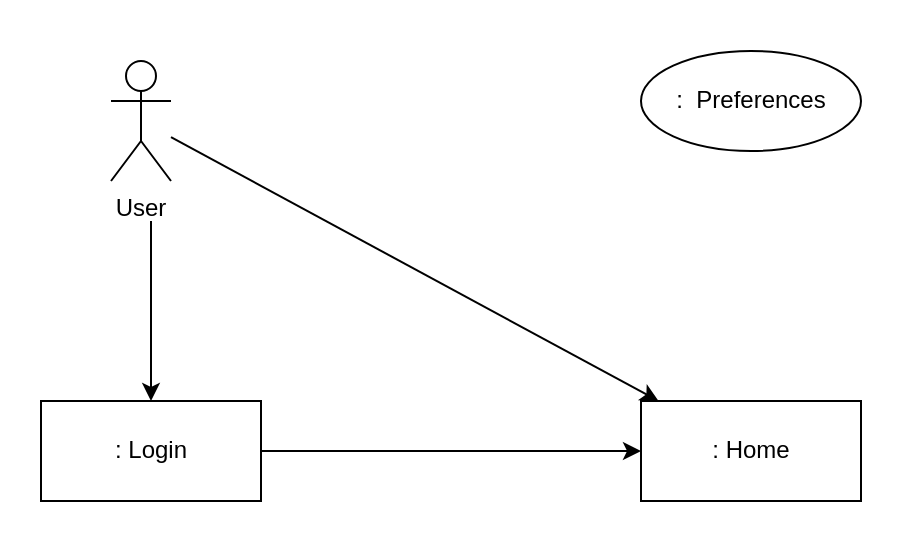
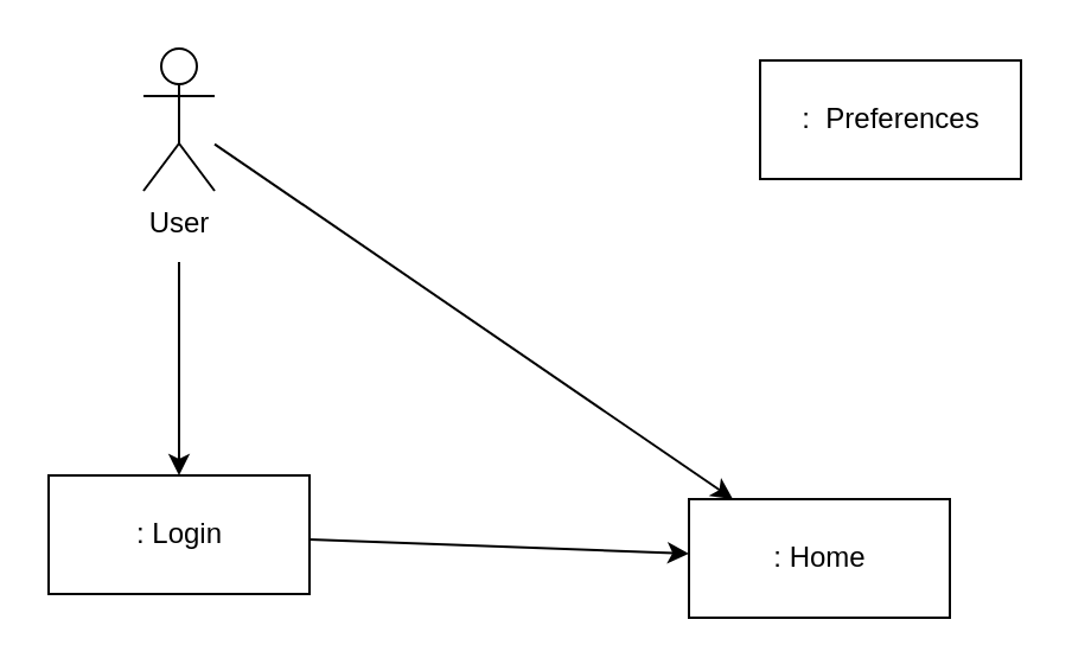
  <mxCell id="0" />
  <mxCell id="1" parent="0" />
  <mxCell id="2" style="edgeStyle=none;html=1;" edge="1" parent="1" source="4" target="8"><mxGeometry relative="1" as="geometry" /></mxCell>
  <mxCell id="3" style="edgeStyle=none;html=1;" edge="1" parent="1" target="7"><mxGeometry relative="1" as="geometry"><mxPoint x="75" y="110" as="sourcePoint" /></mxGeometry></mxCell>
- <mxCell id="4" value="User" style="shape=umlActor;verticalLabelPosition=bottom;verticalAlign=top;html=1;" vertex="1" parent="1"><mxGeometry x="55" y="30" width="30" height="60" as="geometry" /></mxCell>
- <mxCell id="5" value=":&amp;nbsp; Preferences" style="ellipse;html=1;" vertex="1" parent="1"><mxGeometry x="320" y="25" width="110" height="50" as="geometry" /></mxCell>
+ <mxCell id="4" value="User" style="shape=umlActor;verticalLabelPosition=bottom;verticalAlign=top;html=1;" vertex="1" parent="1"><mxGeometry x="60" y="20" width="30" height="60" as="geometry" /></mxCell>
+ <mxCell id="5" value=":&amp;nbsp; Preferences" style="html=1;" vertex="1" parent="1"><mxGeometry x="320" y="25" width="110" height="50" as="geometry" /></mxCell>
  <mxCell id="6" style="edgeStyle=none;html=1;" edge="1" parent="1" source="7" target="8"><mxGeometry relative="1" as="geometry" /></mxCell>
  <mxCell id="7" value=": Login" style="html=1;" vertex="1" parent="1"><mxGeometry x="20" y="200" width="110" height="50" as="geometry" /></mxCell>
- <mxCell id="8" value=": Home" style="html=1;" vertex="1" parent="1"><mxGeometry x="320" y="200" width="110" height="50" as="geometry" /></mxCell>
+ <mxCell id="8" value=": Home" style="html=1;" vertex="1" parent="1"><mxGeometry x="290" y="210" width="110" height="50" as="geometry" /></mxCell>
